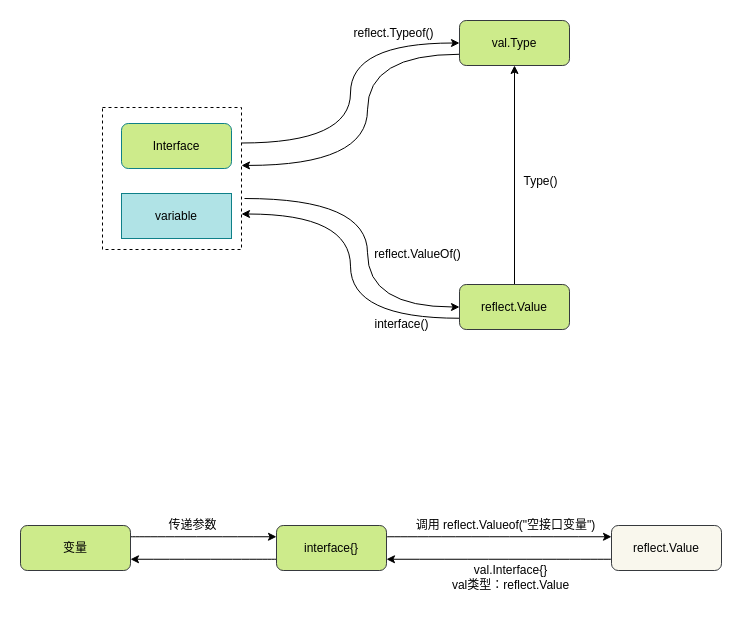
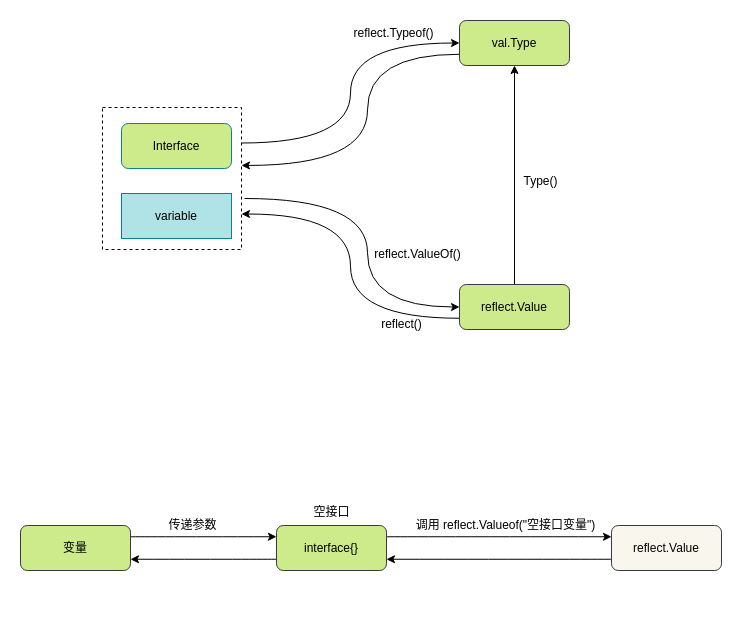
  <mxCell id="0" />
  <mxCell id="1" parent="0" />
  <mxCell id="2" style="edgeStyle=orthogonalEdgeStyle;curved=1;rounded=0;orthogonalLoop=1;jettySize=auto;html=1;exitX=1;exitY=0.25;exitDx=0;exitDy=0;entryX=0;entryY=0.5;entryDx=0;entryDy=0;" edge="1" parent="1" source="12" target="4"><mxGeometry relative="1" as="geometry" /></mxCell>
  <mxCell id="3" style="edgeStyle=orthogonalEdgeStyle;curved=1;rounded=0;orthogonalLoop=1;jettySize=auto;html=1;exitX=0;exitY=0.75;exitDx=0;exitDy=0;entryX=1;entryY=0.408;entryDx=0;entryDy=0;entryPerimeter=0;" edge="1" parent="1" source="4" target="12"><mxGeometry relative="1" as="geometry"><Array as="points"><mxPoint x="367" y="54" /><mxPoint x="367" y="165" /></Array></mxGeometry></mxCell>
  <mxCell id="4" value="val.Type" style="rounded=1;whiteSpace=wrap;html=1;fillColor=#cdeb8b;strokeColor=#36393d;" vertex="1" parent="1"><mxGeometry x="459" y="20" width="110" height="45" as="geometry" /></mxCell>
  <mxCell id="5" style="edgeStyle=orthogonalEdgeStyle;rounded=0;orthogonalLoop=1;jettySize=auto;html=1;entryX=0.5;entryY=1;entryDx=0;entryDy=0;" edge="1" parent="1" source="7" target="4"><mxGeometry relative="1" as="geometry" /></mxCell>
  <mxCell id="6" style="edgeStyle=orthogonalEdgeStyle;curved=1;rounded=0;orthogonalLoop=1;jettySize=auto;html=1;exitX=0;exitY=0.75;exitDx=0;exitDy=0;entryX=1;entryY=0.75;entryDx=0;entryDy=0;" edge="1" parent="1" source="7" target="12"><mxGeometry relative="1" as="geometry" /></mxCell>
  <mxCell id="7" value="reflect.Value" style="rounded=1;whiteSpace=wrap;html=1;fillColor=#cdeb8b;strokeColor=#36393d;" vertex="1" parent="1"><mxGeometry x="459" y="284" width="110" height="45" as="geometry" /></mxCell>
  <mxCell id="8" value="reflect.Typeof()" style="text;html=1;align=center;verticalAlign=middle;resizable=0;points=[];autosize=1;strokeColor=none;fillColor=none;" vertex="1" parent="1"><mxGeometry x="344" y="20" width="98" height="26" as="geometry" /></mxCell>
  <mxCell id="9" value="reflect.ValueOf()" style="text;html=1;align=center;verticalAlign=middle;resizable=0;points=[];autosize=1;strokeColor=none;fillColor=none;" vertex="1" parent="1"><mxGeometry x="365" y="241" width="104" height="26" as="geometry" /></mxCell>
  <mxCell id="10" value="Type()" style="text;html=1;align=center;verticalAlign=middle;resizable=0;points=[];autosize=1;strokeColor=none;fillColor=none;" vertex="1" parent="1"><mxGeometry x="514" y="168" width="52" height="26" as="geometry" /></mxCell>
  <mxCell id="11" value="" style="group" vertex="1" connectable="0" parent="1"><mxGeometry x="102" y="107" width="139" height="142" as="geometry" /></mxCell>
  <mxCell id="12" value="" style="rounded=0;whiteSpace=wrap;html=1;dashed=1;" vertex="1" parent="11"><mxGeometry width="139" height="142" as="geometry" /></mxCell>
  <mxCell id="13" value="Interface" style="rounded=1;whiteSpace=wrap;html=1;fillColor=#cdeb8b;strokeColor=#0e8088;" vertex="1" parent="11"><mxGeometry x="19" y="16" width="110" height="45" as="geometry" /></mxCell>
  <mxCell id="14" value="variable" style="whiteSpace=wrap;html=1;fillColor=#b0e3e6;strokeColor=#0e8088;rounded=0;" vertex="1" parent="11"><mxGeometry x="19" y="86" width="110" height="45" as="geometry" /></mxCell>
  <mxCell id="15" style="edgeStyle=orthogonalEdgeStyle;curved=1;rounded=0;orthogonalLoop=1;jettySize=auto;html=1;entryX=0;entryY=0.5;entryDx=0;entryDy=0;" edge="1" parent="1" target="7"><mxGeometry relative="1" as="geometry"><mxPoint x="244" y="198" as="sourcePoint" /><Array as="points"><mxPoint x="367" y="198" /><mxPoint x="367" y="307" /></Array></mxGeometry></mxCell>
- <mxCell id="16" value="interface()" style="text;html=1;align=center;verticalAlign=middle;resizable=0;points=[];autosize=1;strokeColor=none;fillColor=none;" vertex="1" parent="1"><mxGeometry x="365" y="311" width="72" height="26" as="geometry" /></mxCell>
+ <mxCell id="16" value="reflect()" style="text;html=1;align=center;verticalAlign=middle;resizable=0;points=[];autosize=1;strokeColor=none;fillColor=none;" vertex="1" parent="1"><mxGeometry x="365" y="311" width="72" height="26" as="geometry" /></mxCell>
  <mxCell id="17" style="edgeStyle=orthogonalEdgeStyle;curved=1;rounded=0;orthogonalLoop=1;jettySize=auto;html=1;exitX=1;exitY=0.25;exitDx=0;exitDy=0;entryX=0;entryY=0.25;entryDx=0;entryDy=0;" edge="1" parent="1" source="18" target="21"><mxGeometry relative="1" as="geometry" /></mxCell>
  <mxCell id="18" value="变量" style="rounded=1;whiteSpace=wrap;html=1;fillColor=#cdeb8b;strokeColor=#36393d;" vertex="1" parent="1"><mxGeometry x="20" y="525" width="110" height="45" as="geometry" /></mxCell>
  <mxCell id="19" style="edgeStyle=orthogonalEdgeStyle;curved=1;rounded=0;orthogonalLoop=1;jettySize=auto;html=1;exitX=0;exitY=0.75;exitDx=0;exitDy=0;entryX=1;entryY=0.75;entryDx=0;entryDy=0;" edge="1" parent="1" source="21" target="18"><mxGeometry relative="1" as="geometry" /></mxCell>
  <mxCell id="20" style="edgeStyle=orthogonalEdgeStyle;curved=1;rounded=0;orthogonalLoop=1;jettySize=auto;html=1;exitX=1;exitY=0.25;exitDx=0;exitDy=0;entryX=0;entryY=0.25;entryDx=0;entryDy=0;" edge="1" parent="1" source="21" target="23"><mxGeometry relative="1" as="geometry" /></mxCell>
  <mxCell id="21" value="interface{}" style="rounded=1;whiteSpace=wrap;html=1;fillColor=#cdeb8b;strokeColor=#36393d;" vertex="1" parent="1"><mxGeometry x="276" y="525" width="110" height="45" as="geometry" /></mxCell>
  <mxCell id="22" style="edgeStyle=orthogonalEdgeStyle;curved=1;rounded=0;orthogonalLoop=1;jettySize=auto;html=1;exitX=0;exitY=0.75;exitDx=0;exitDy=0;entryX=1;entryY=0.75;entryDx=0;entryDy=0;" edge="1" parent="1" source="23" target="21"><mxGeometry relative="1" as="geometry" /></mxCell>
  <mxCell id="23" value="reflect.Value" style="rounded=1;whiteSpace=wrap;html=1;fillColor=#f9f7ed;strokeColor=#36393d;" vertex="1" parent="1"><mxGeometry x="611" y="525" width="110" height="45" as="geometry" /></mxCell>
  <mxCell id="24" value="传递参数" style="text;html=1;align=center;verticalAlign=middle;resizable=0;points=[];autosize=1;strokeColor=none;fillColor=none;" vertex="1" parent="1"><mxGeometry x="159" y="512" width="66" height="26" as="geometry" /></mxCell>
  <mxCell id="25" value="调用 reflect.Valueof(&quot;空接口变量&quot;)" style="text;html=1;align=center;verticalAlign=middle;resizable=0;points=[];autosize=1;strokeColor=none;fillColor=none;" vertex="1" parent="1"><mxGeometry x="406" y="512" width="198" height="26" as="geometry" /></mxCell>
- <mxCell id="26" value="val.Interface{}&lt;br&gt;val类型：reflect.Value" style="text;html=1;align=center;verticalAlign=middle;resizable=0;points=[];autosize=1;strokeColor=none;fillColor=none;" vertex="1" parent="1"><mxGeometry x="442" y="556" width="135" height="41" as="geometry" /></mxCell>
+ <mxCell id="27" value="空接口" style="text;html=1;align=center;verticalAlign=middle;resizable=0;points=[];autosize=1;strokeColor=none;fillColor=none;" vertex="1" parent="1"><mxGeometry x="304" y="499" width="54" height="26" as="geometry" /></mxCell>
